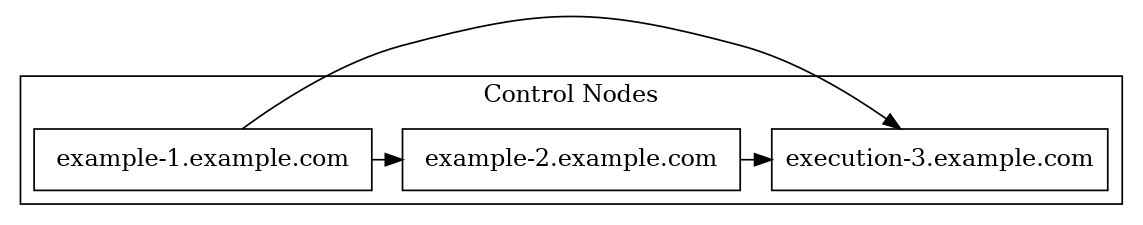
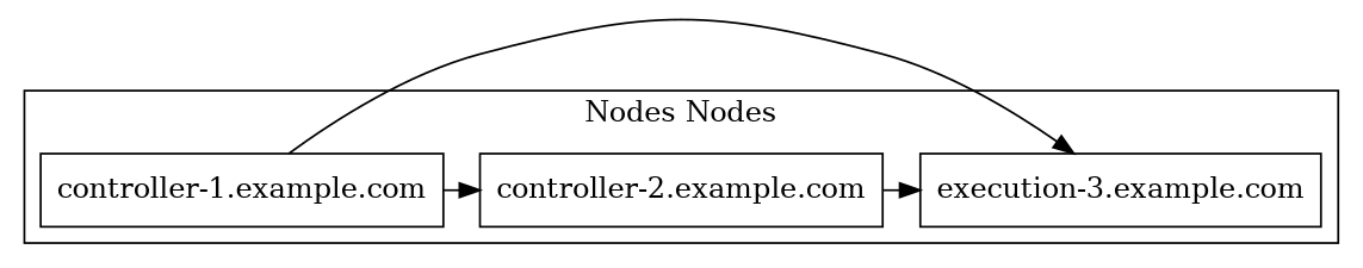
  strict digraph {
    rankdir=TB
    node [shape=box]
-   "controller-1.example.com" [label="example-1.example.com"]
-   "controller-2.example.com" [label="example-2.example.com"]
+   "controller-1.example.com"
+   "controller-2.example.com"
    n3 [label="execution-3.example.com"]
    subgraph cluster_1 {
-     label="Control Nodes"
+     label="Nodes Nodes"
      type=solid
      subgraph sub_2 {
        label="Control Nodes"
        rank=same
        type=solid
        "controller-1.example.com"
        "controller-2.example.com"
        n3
      }
    }
    "controller-1.example.com" -> "controller-2.example.com"
    "controller-1.example.com" -> n3
    "controller-2.example.com" -> n3
  }
